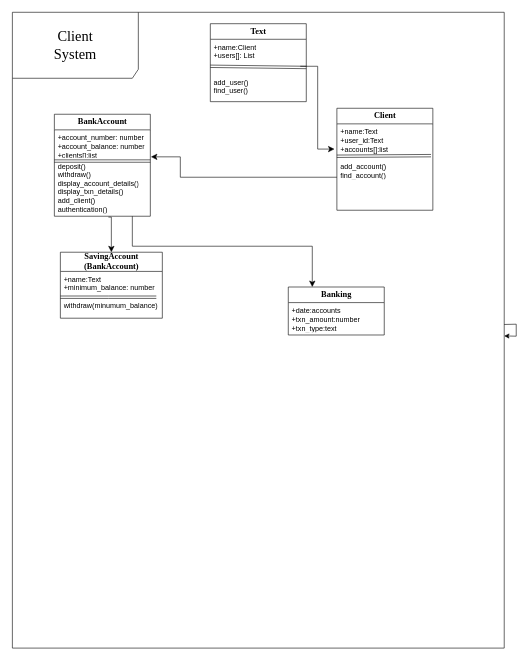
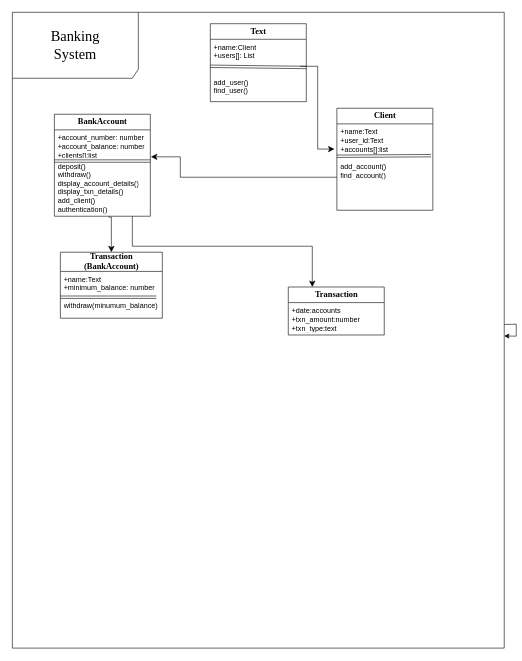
  <mxCell id="0" />
  <mxCell id="1" parent="0" />
- <mxCell id="2" value="&lt;font style=&quot;font-size: 24px;&quot;&gt;Client&lt;/font&gt;&lt;div&gt;&lt;font style=&quot;font-size: 24px;&quot;&gt;System&lt;/font&gt;&lt;/div&gt;" style="shape=umlFrame;whiteSpace=wrap;html=1;rounded=0;shadow=0;comic=0;labelBackgroundColor=none;strokeWidth=1;fontFamily=Verdana;fontSize=10;align=center;width=210;height=110;" parent="1" vertex="1"><mxGeometry x="20" y="20" width="820" height="1060" as="geometry" /></mxCell>
+ <mxCell id="2" value="&lt;font style=&quot;font-size: 24px;&quot;&gt;Banking&lt;/font&gt;&lt;div&gt;&lt;font style=&quot;font-size: 24px;&quot;&gt;System&lt;/font&gt;&lt;/div&gt;" style="shape=umlFrame;whiteSpace=wrap;html=1;rounded=0;shadow=0;comic=0;labelBackgroundColor=none;strokeWidth=1;fontFamily=Verdana;fontSize=10;align=center;width=210;height=110;" parent="1" vertex="1"><mxGeometry x="20" y="20" width="820" height="1060" as="geometry" /></mxCell>
  <mxCell id="3" value="&lt;font style=&quot;font-size: 14px;&quot;&gt;&lt;b&gt;BankAccount&lt;/b&gt;&lt;/font&gt;" style="swimlane;html=1;fontStyle=0;childLayout=stackLayout;horizontal=1;startSize=26;fillColor=none;horizontalStack=0;resizeParent=1;resizeLast=0;collapsible=1;marginBottom=0;swimlaneFillColor=#ffffff;rounded=0;shadow=0;comic=0;labelBackgroundColor=none;strokeWidth=1;fontFamily=Verdana;fontSize=10;align=center;" parent="1" vertex="1"><mxGeometry x="90" y="190" width="160" height="170" as="geometry" /></mxCell>
  <mxCell id="4" value="+account_number: number&lt;div&gt;+account_balance: number&lt;/div&gt;&lt;div&gt;+clients[]:list&lt;/div&gt;" style="text;html=1;strokeColor=none;fillColor=none;align=left;verticalAlign=top;spacingLeft=4;spacingRight=4;whiteSpace=wrap;overflow=hidden;rotatable=0;points=[[0,0.5],[1,0.5]];portConstraint=eastwest;" parent="3" vertex="1"><mxGeometry y="26" width="160" height="44" as="geometry" /></mxCell>
  <mxCell id="5" value="" style="shape=link;html=1;rounded=0;" edge="1" parent="3"><mxGeometry width="100" relative="1" as="geometry"><mxPoint y="78" as="sourcePoint" /><mxPoint x="160" y="78" as="targetPoint" /></mxGeometry></mxCell>
  <mxCell id="6" value="&lt;font style=&quot;font-size: 14px;&quot;&gt;&lt;b style=&quot;&quot;&gt;Client&lt;/b&gt;&lt;/font&gt;" style="swimlane;html=1;fontStyle=0;childLayout=stackLayout;horizontal=1;startSize=26;fillColor=none;horizontalStack=0;resizeParent=1;resizeLast=0;collapsible=1;marginBottom=0;swimlaneFillColor=#ffffff;rounded=0;shadow=0;comic=0;labelBackgroundColor=none;strokeWidth=1;fontFamily=Verdana;fontSize=10;align=center;" parent="1" vertex="1"><mxGeometry x="561" y="180" width="160" height="170" as="geometry" /></mxCell>
  <mxCell id="7" value="" style="shape=link;html=1;rounded=0;entryX=0.981;entryY=0.368;entryDx=0;entryDy=0;entryPerimeter=0;" edge="1" parent="6" target="8"><mxGeometry width="100" relative="1" as="geometry"><mxPoint y="80" as="sourcePoint" /><mxPoint x="100" y="80" as="targetPoint" /></mxGeometry></mxCell>
  <mxCell id="8" value="+name:Text&lt;div&gt;+user_id:Text&lt;/div&gt;&lt;div&gt;+accounts[]:list&lt;/div&gt;&lt;div&gt;&lt;br&gt;&lt;/div&gt;&lt;div&gt;add_account()&lt;/div&gt;&lt;div&gt;find_account()&lt;/div&gt;" style="text;html=1;strokeColor=none;fillColor=none;align=left;verticalAlign=top;spacingLeft=4;spacingRight=4;whiteSpace=wrap;overflow=hidden;rotatable=0;points=[[0,0.5],[1,0.5]];portConstraint=eastwest;" parent="6" vertex="1"><mxGeometry y="26" width="160" height="144" as="geometry" /></mxCell>
  <mxCell id="9" value="&lt;b&gt;&lt;font style=&quot;font-size: 14px;&quot;&gt;Text&lt;/font&gt;&lt;/b&gt;" style="swimlane;html=1;fontStyle=0;childLayout=stackLayout;horizontal=1;startSize=26;fillColor=none;horizontalStack=0;resizeParent=1;resizeLast=0;collapsible=1;marginBottom=0;swimlaneFillColor=#ffffff;rounded=0;shadow=0;comic=0;labelBackgroundColor=none;strokeWidth=1;fontFamily=Verdana;fontSize=10;align=center;" parent="1" vertex="1"><mxGeometry x="350" y="39" width="160" height="130" as="geometry" /></mxCell>
  <mxCell id="10" value="" style="shape=link;html=1;rounded=0;entryX=1;entryY=0.5;entryDx=0;entryDy=0;" edge="1" parent="9" target="12"><mxGeometry width="100" relative="1" as="geometry"><mxPoint y="71" as="sourcePoint" /><mxPoint x="100" y="71" as="targetPoint" /></mxGeometry></mxCell>
  <mxCell id="11" value="" style="edgeStyle=elbowEdgeStyle;elbow=horizontal;endArrow=classic;html=1;curved=0;rounded=0;endSize=8;startSize=8;entryX=-0.025;entryY=0.292;entryDx=0;entryDy=0;entryPerimeter=0;" edge="1" parent="9" target="8"><mxGeometry width="50" height="50" relative="1" as="geometry"><mxPoint x="150" y="71" as="sourcePoint" /><mxPoint x="200" y="21" as="targetPoint" /></mxGeometry></mxCell>
  <mxCell id="12" value="+name:Client&lt;div&gt;+users[]: List&lt;/div&gt;&lt;div&gt;&lt;br&gt;&lt;/div&gt;&lt;div&gt;&lt;br&gt;&lt;/div&gt;&lt;div&gt;add_user()&lt;/div&gt;&lt;div&gt;find_user()&lt;/div&gt;" style="text;html=1;strokeColor=none;fillColor=none;align=left;verticalAlign=top;spacingLeft=4;spacingRight=4;whiteSpace=wrap;overflow=hidden;rotatable=0;points=[[0,0.5],[1,0.5]];portConstraint=eastwest;" parent="9" vertex="1"><mxGeometry y="26" width="160" height="94" as="geometry" /></mxCell>
  <mxCell id="13" value="&lt;div&gt;deposit()&lt;/div&gt;&lt;div&gt;withdraw()&lt;/div&gt;&lt;div&gt;display_account_details()&lt;/div&gt;&lt;div&gt;display_txn_details()&lt;/div&gt;&lt;div&gt;add_client()&lt;/div&gt;&lt;div&gt;authentication()&lt;/div&gt;" style="text;html=1;strokeColor=none;fillColor=none;align=left;verticalAlign=top;spacingLeft=4;spacingRight=4;whiteSpace=wrap;overflow=hidden;rotatable=0;points=[[0,0.5],[1,0.5]];portConstraint=eastwest;" vertex="1" parent="1"><mxGeometry x="90" y="263" width="160" height="97" as="geometry" /></mxCell>
  <mxCell id="14" value="" style="edgeStyle=segmentEdgeStyle;endArrow=classic;html=1;curved=0;rounded=0;endSize=8;startSize=8;exitX=0;exitY=0.618;exitDx=0;exitDy=0;exitPerimeter=0;entryX=1.006;entryY=-0.021;entryDx=0;entryDy=0;entryPerimeter=0;" edge="1" parent="1" source="8" target="13"><mxGeometry width="50" height="50" relative="1" as="geometry"><mxPoint x="400" y="300" as="sourcePoint" /><mxPoint x="450" y="250" as="targetPoint" /><Array as="points"><mxPoint x="300" y="295" /><mxPoint x="300" y="261" /></Array></mxGeometry></mxCell>
- <mxCell id="15" value="&lt;font style=&quot;font-size: 14px;&quot;&gt;&lt;b&gt;SavingAccount&lt;/b&gt;&lt;/font&gt;&lt;div&gt;&lt;font style=&quot;font-size: 14px;&quot;&gt;&lt;b&gt;(BankAccount)&lt;/b&gt;&lt;/font&gt;&lt;/div&gt;" style="swimlane;html=1;fontStyle=0;childLayout=stackLayout;horizontal=1;startSize=32;fillColor=none;horizontalStack=0;resizeParent=1;resizeLast=0;collapsible=1;marginBottom=0;swimlaneFillColor=#ffffff;rounded=0;shadow=0;comic=0;labelBackgroundColor=none;strokeWidth=1;fontFamily=Verdana;fontSize=10;align=center;" vertex="1" parent="1"><mxGeometry x="100" y="420" width="170" height="110" as="geometry" /></mxCell>
+ <mxCell id="15" value="&lt;font style=&quot;font-size: 14px;&quot;&gt;&lt;b&gt;Transaction&lt;/b&gt;&lt;/font&gt;&lt;div&gt;&lt;font style=&quot;font-size: 14px;&quot;&gt;&lt;b&gt;(BankAccount)&lt;/b&gt;&lt;/font&gt;&lt;/div&gt;" style="swimlane;html=1;fontStyle=0;childLayout=stackLayout;horizontal=1;startSize=32;fillColor=none;horizontalStack=0;resizeParent=1;resizeLast=0;collapsible=1;marginBottom=0;swimlaneFillColor=#ffffff;rounded=0;shadow=0;comic=0;labelBackgroundColor=none;strokeWidth=1;fontFamily=Verdana;fontSize=10;align=center;" vertex="1" parent="1"><mxGeometry x="100" y="420" width="170" height="110" as="geometry" /></mxCell>
  <mxCell id="16" value="+name:Text&lt;div&gt;+minimum_balance: number&lt;/div&gt;&lt;div&gt;&lt;br&gt;&lt;/div&gt;&lt;div&gt;withdraw(minumum_balance)&lt;/div&gt;" style="text;html=1;strokeColor=none;fillColor=none;align=left;verticalAlign=top;spacingLeft=4;spacingRight=4;whiteSpace=wrap;overflow=hidden;rotatable=0;points=[[0,0.5],[1,0.5]];portConstraint=eastwest;" vertex="1" parent="15"><mxGeometry y="32" width="170" height="78" as="geometry" /></mxCell>
  <mxCell id="17" value="" style="shape=link;html=1;rounded=0;" edge="1" parent="15"><mxGeometry width="100" relative="1" as="geometry"><mxPoint y="75" as="sourcePoint" /><mxPoint x="160" y="75" as="targetPoint" /><Array as="points"><mxPoint x="80" y="75" /></Array></mxGeometry></mxCell>
- <mxCell id="18" value="&lt;font style=&quot;font-size: 14px;&quot;&gt;&lt;b&gt;Banking&lt;/b&gt;&lt;/font&gt;" style="swimlane;html=1;fontStyle=0;childLayout=stackLayout;horizontal=1;startSize=26;fillColor=none;horizontalStack=0;resizeParent=1;resizeLast=0;collapsible=1;marginBottom=0;swimlaneFillColor=#ffffff;rounded=0;shadow=0;comic=0;labelBackgroundColor=none;strokeWidth=1;fontFamily=Verdana;fontSize=10;align=center;" vertex="1" parent="1"><mxGeometry x="480" y="478" width="160" height="80" as="geometry" /></mxCell>
+ <mxCell id="18" value="&lt;font style=&quot;font-size: 14px;&quot;&gt;&lt;b&gt;Transaction&lt;/b&gt;&lt;/font&gt;" style="swimlane;html=1;fontStyle=0;childLayout=stackLayout;horizontal=1;startSize=26;fillColor=none;horizontalStack=0;resizeParent=1;resizeLast=0;collapsible=1;marginBottom=0;swimlaneFillColor=#ffffff;rounded=0;shadow=0;comic=0;labelBackgroundColor=none;strokeWidth=1;fontFamily=Verdana;fontSize=10;align=center;" vertex="1" parent="1"><mxGeometry x="480" y="478" width="160" height="80" as="geometry" /></mxCell>
  <mxCell id="19" value="+date:accounts&lt;div&gt;+txn_amount:number&lt;/div&gt;&lt;div&gt;+txn_type:text&lt;/div&gt;" style="text;html=1;strokeColor=none;fillColor=none;align=left;verticalAlign=top;spacingLeft=4;spacingRight=4;whiteSpace=wrap;overflow=hidden;rotatable=0;points=[[0,0.5],[1,0.5]];portConstraint=eastwest;" vertex="1" parent="18"><mxGeometry y="26" width="160" height="54" as="geometry" /></mxCell>
  <mxCell id="20" value="" style="endArrow=classic;html=1;rounded=0;" edge="1" parent="1" source="2" target="2"><mxGeometry width="50" height="50" relative="1" as="geometry"><mxPoint x="383" y="389" as="sourcePoint" /><mxPoint x="433" y="339" as="targetPoint" /><Array as="points"><mxPoint x="180" y="420" /></Array></mxGeometry></mxCell>
  <mxCell id="21" value="" style="edgeStyle=segmentEdgeStyle;endArrow=classic;html=1;curved=0;rounded=0;endSize=8;startSize=8;exitX=0.563;exitY=1.015;exitDx=0;exitDy=0;exitPerimeter=0;entryX=0.5;entryY=0;entryDx=0;entryDy=0;" edge="1" parent="1" source="13" target="15"><mxGeometry width="50" height="50" relative="1" as="geometry"><mxPoint x="380" y="380" as="sourcePoint" /><mxPoint x="430" y="330" as="targetPoint" /><Array as="points"><mxPoint x="185" y="362" /></Array></mxGeometry></mxCell>
  <mxCell id="22" value="" style="edgeStyle=elbowEdgeStyle;elbow=vertical;endArrow=classic;html=1;curved=0;rounded=0;endSize=8;startSize=8;exitX=1;exitY=0.588;exitDx=0;exitDy=0;exitPerimeter=0;entryX=0.25;entryY=0;entryDx=0;entryDy=0;" edge="1" parent="1" target="18"><mxGeometry width="50" height="50" relative="1" as="geometry"><mxPoint x="220" y="359.996" as="sourcePoint" /><mxPoint x="450" y="509.956" as="targetPoint" /><Array as="points"><mxPoint x="350" y="410" /></Array></mxGeometry></mxCell>
